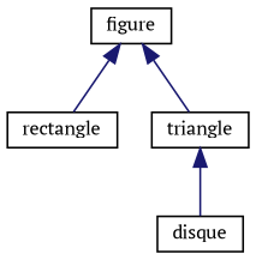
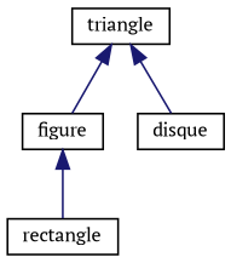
  digraph {
    fontname="PT Serif"
    rankdir=TB
    node [color=black fillcolor=white fontname="PT Serif" fontsize=10 shape=record style=filled]
    edge [color=midnightblue dir=back fontname="PT Serif" fontsize=10 labelfontname=Helvetica labelfontsize=10 style=solid]
    n1 [height=0.2 label=figure width=0.4]
    n2 [height=0.2 label=rectangle width=0.4]
    n3 [height=0.2 label=triangle width=0.4]
    n4 [height=0.2 label=disque width=0.4]
    n1 -> n2
-   n1 -> n3
+   n3 -> n1
    n3 -> n4
  }
